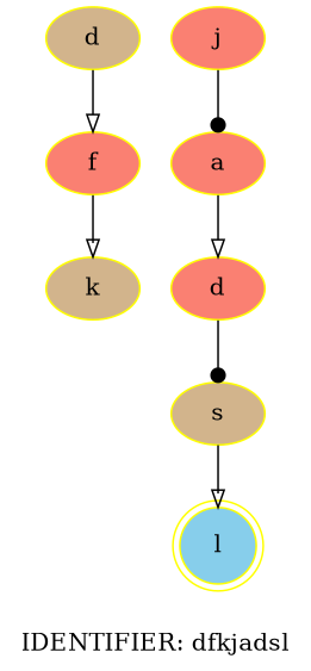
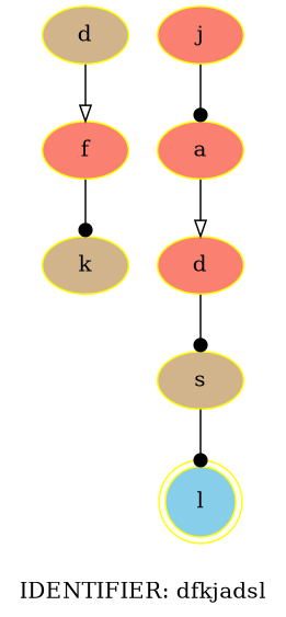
  digraph {
    label="IDENTIFIER: dfkjadsl"
    rankdir=TB
    node [color=yellow fillcolor=salmon style=filled]
    edge [arrowhead=dot]
    n1 [fillcolor=tan label=d]
    n2 [label=f]
    n3 [fillcolor=tan label=k]
    n4 [label=j]
    n5 [label=a]
    n6 [label=d]
    n7 [fillcolor=tan label=s]
    n8 [fillcolor=skyblue label=l shape=doublecircle]
    n1 -> n2 [arrowhead=onormal]
-   n2 -> n3 [arrowhead=onormal]
+   n2 -> n3
    n4 -> n5
    n5 -> n6 [arrowhead=onormal]
    n6 -> n7
-   n7 -> n8 [arrowhead=onormal]
+   n7 -> n8
  }
